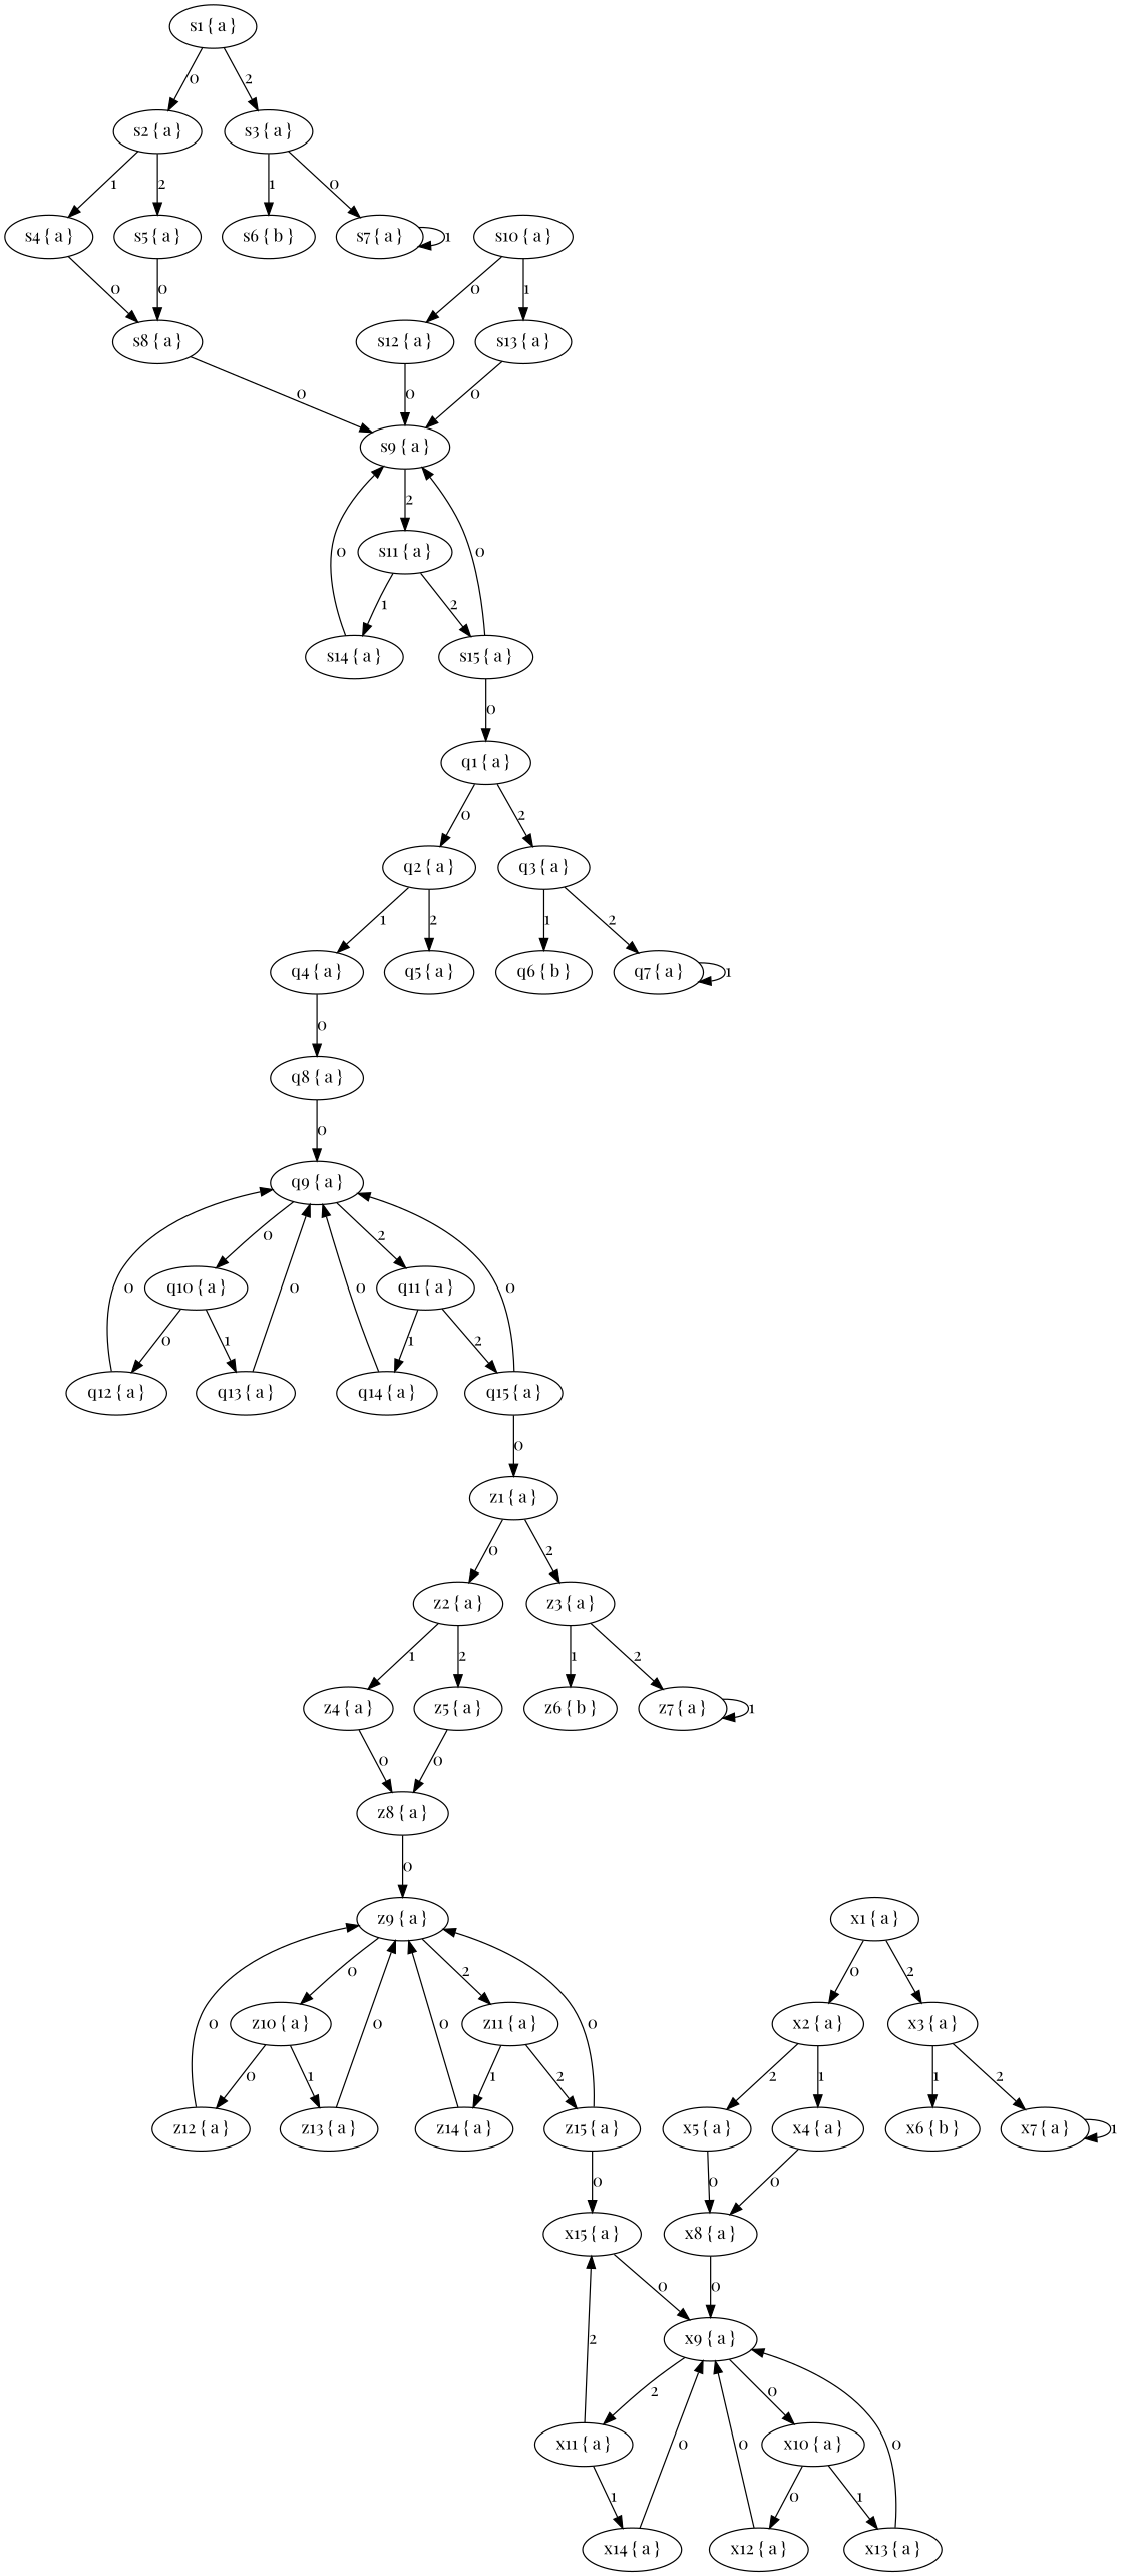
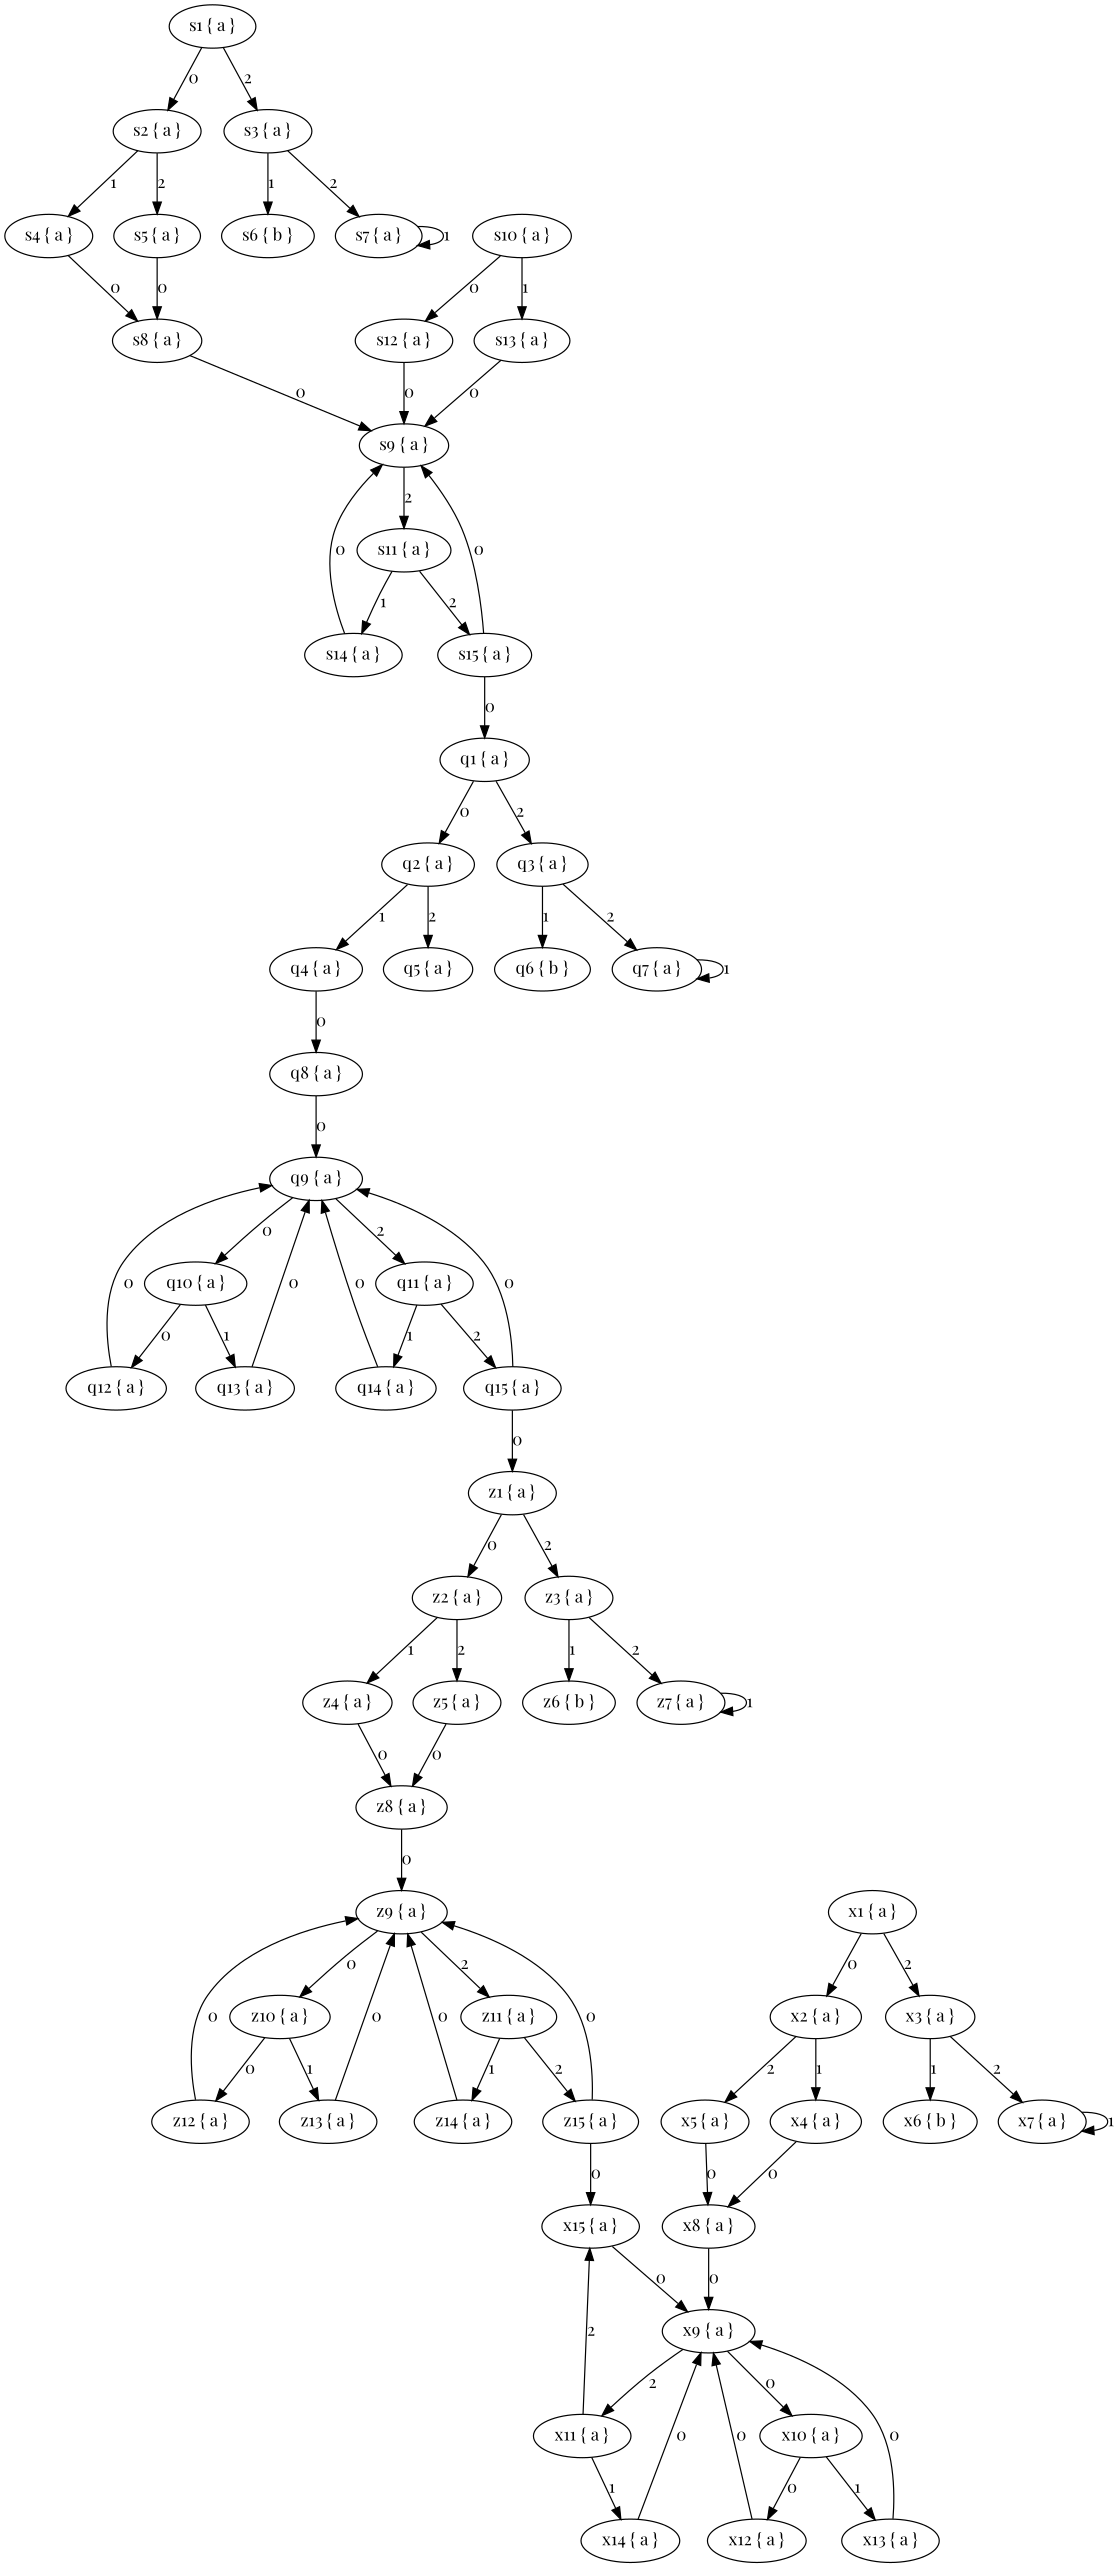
  digraph {
    fontname="Playfair Display"
    node [fontname="Playfair Display"]
    edge [fontname="Playfair Display"]
    n1 [label="s1 { a }"]
    n2 [label="s2 { a }"]
    n3 [label="s3 { a }"]
    n4 [label="s4 { a }"]
    n5 [label="s5 { a }"]
    n6 [label="s6 { b }"]
    n7 [label="s7 { a }"]
    n8 [label="s8 { a }"]
    n9 [label="s9 { a }"]
    n10 [label="s11 { a }"]
    n11 [label="s10 { a }"]
    n12 [label="s12 { a }"]
    n13 [label="s13 { a }"]
    n14 [label="s14 { a }"]
    n15 [label="s15 { a }"]
    n16 [label="q1 { a }"]
    n17 [label="q2 { a }"]
    n18 [label="q3 { a }"]
    n19 [label="q4 { a }"]
    n20 [label="q5 { a }"]
    n21 [label="q6 { b }"]
    n22 [label="q7 { a }"]
    n23 [label="q8 { a }"]
    n24 [label="q9 { a }"]
    n25 [label="q10 { a }"]
    n26 [label="q11 { a }"]
    n27 [label="q12 { a }"]
    n28 [label="q13 { a }"]
    n29 [label="q14 { a }"]
    n30 [label="q15 { a }"]
    n31 [label="z1 { a }"]
    n32 [label="z2 { a }"]
    n33 [label="z3 { a }"]
    n34 [label="z4 { a }"]
    n35 [label="z5 { a }"]
    n36 [label="z6 { b }"]
    n37 [label="z7 { a }"]
    n38 [label="z8 { a }"]
    n39 [label="z9 { a }"]
    n40 [label="z10 { a }"]
    n41 [label="z11 { a }"]
    n42 [label="z12 { a }"]
    n43 [label="z13 { a }"]
    n44 [label="z14 { a }"]
    n45 [label="z15 { a }"]
    n46 [label="x15 { a }"]
    n47 [label="x9 { a }"]
    n48 [label="x10 { a }"]
    n49 [label="x11 { a }"]
    n50 [label="x1 { a }"]
    n51 [label="x2 { a }"]
    n52 [label="x3 { a }"]
    n53 [label="x4 { a }"]
    n54 [label="x5 { a }"]
    n55 [label="x6 { b }"]
    n56 [label="x7 { a }"]
    n57 [label="x8 { a }"]
    n58 [label="x12 { a }"]
    n59 [label="x13 { a }"]
    n60 [label="x14 { a }"]
    n1 -> n2 [label=0]
    n1 -> n3 [label=2]
    n2 -> n4 [label=1]
    n2 -> n5 [label=2]
    n3 -> n6 [label=1]
-   n3 -> n7 [label=0]
+   n3 -> n7 [label=2]
    n4 -> n8 [label=0]
    n5 -> n8 [label=0]
    n7 -> n7 [label=1]
    n8 -> n9 [label=0]
    n9 -> n10 [label=2]
    n10 -> n14 [label=1]
    n10 -> n15 [label=2]
    n11 -> n12 [label=0]
    n11 -> n13 [label=1]
    n12 -> n9 [label=0]
    n13 -> n9 [label=0]
    n14 -> n9 [label=0]
    n15 -> n9 [label=0]
    n15 -> n16 [label=0]
    n16 -> n17 [label=0]
    n16 -> n18 [label=2]
    n17 -> n19 [label=1]
    n17 -> n20 [label=2]
    n18 -> n21 [label=1]
    n18 -> n22 [label=2]
    n19 -> n23 [label=0]
    n22 -> n22 [label=1]
    n23 -> n24 [label=0]
    n24 -> n25 [label=0]
    n24 -> n26 [label=2]
    n25 -> n27 [label=0]
    n25 -> n28 [label=1]
    n26 -> n29 [label=1]
    n26 -> n30 [label=2]
    n27 -> n24 [label=0]
    n28 -> n24 [label=0]
    n29 -> n24 [label=0]
    n30 -> n24 [label=0]
    n30 -> n31 [label=0]
    n31 -> n32 [label=0]
    n31 -> n33 [label=2]
    n32 -> n34 [label=1]
    n32 -> n35 [label=2]
    n33 -> n36 [label=1]
    n33 -> n37 [label=2]
    n34 -> n38 [label=0]
    n35 -> n38 [label=0]
    n37 -> n37 [label=1]
    n38 -> n39 [label=0]
    n39 -> n40 [label=0]
    n39 -> n41 [label=2]
    n40 -> n42 [label=0]
    n40 -> n43 [label=1]
    n41 -> n44 [label=1]
    n41 -> n45 [label=2]
    n42 -> n39 [label=0]
    n43 -> n39 [label=0]
    n44 -> n39 [label=0]
    n45 -> n39 [label=0]
    n45 -> n46 [label=0]
    n46 -> n47 [label=0]
    n47 -> n48 [label=0]
    n47 -> n49 [label=2]
    n48 -> n58 [label=0]
    n48 -> n59 [label=1]
    n49 -> n46 [label=2]
    n49 -> n60 [label=1]
    n50 -> n51 [label=0]
    n50 -> n52 [label=2]
    n51 -> n53 [label=1]
    n51 -> n54 [label=2]
    n52 -> n55 [label=1]
    n52 -> n56 [label=2]
    n53 -> n57 [label=0]
    n54 -> n57 [label=0]
    n56 -> n56 [label=1]
    n57 -> n47 [label=0]
    n58 -> n47 [label=0]
    n59 -> n47 [label=0]
    n60 -> n47 [label=0]
  }
